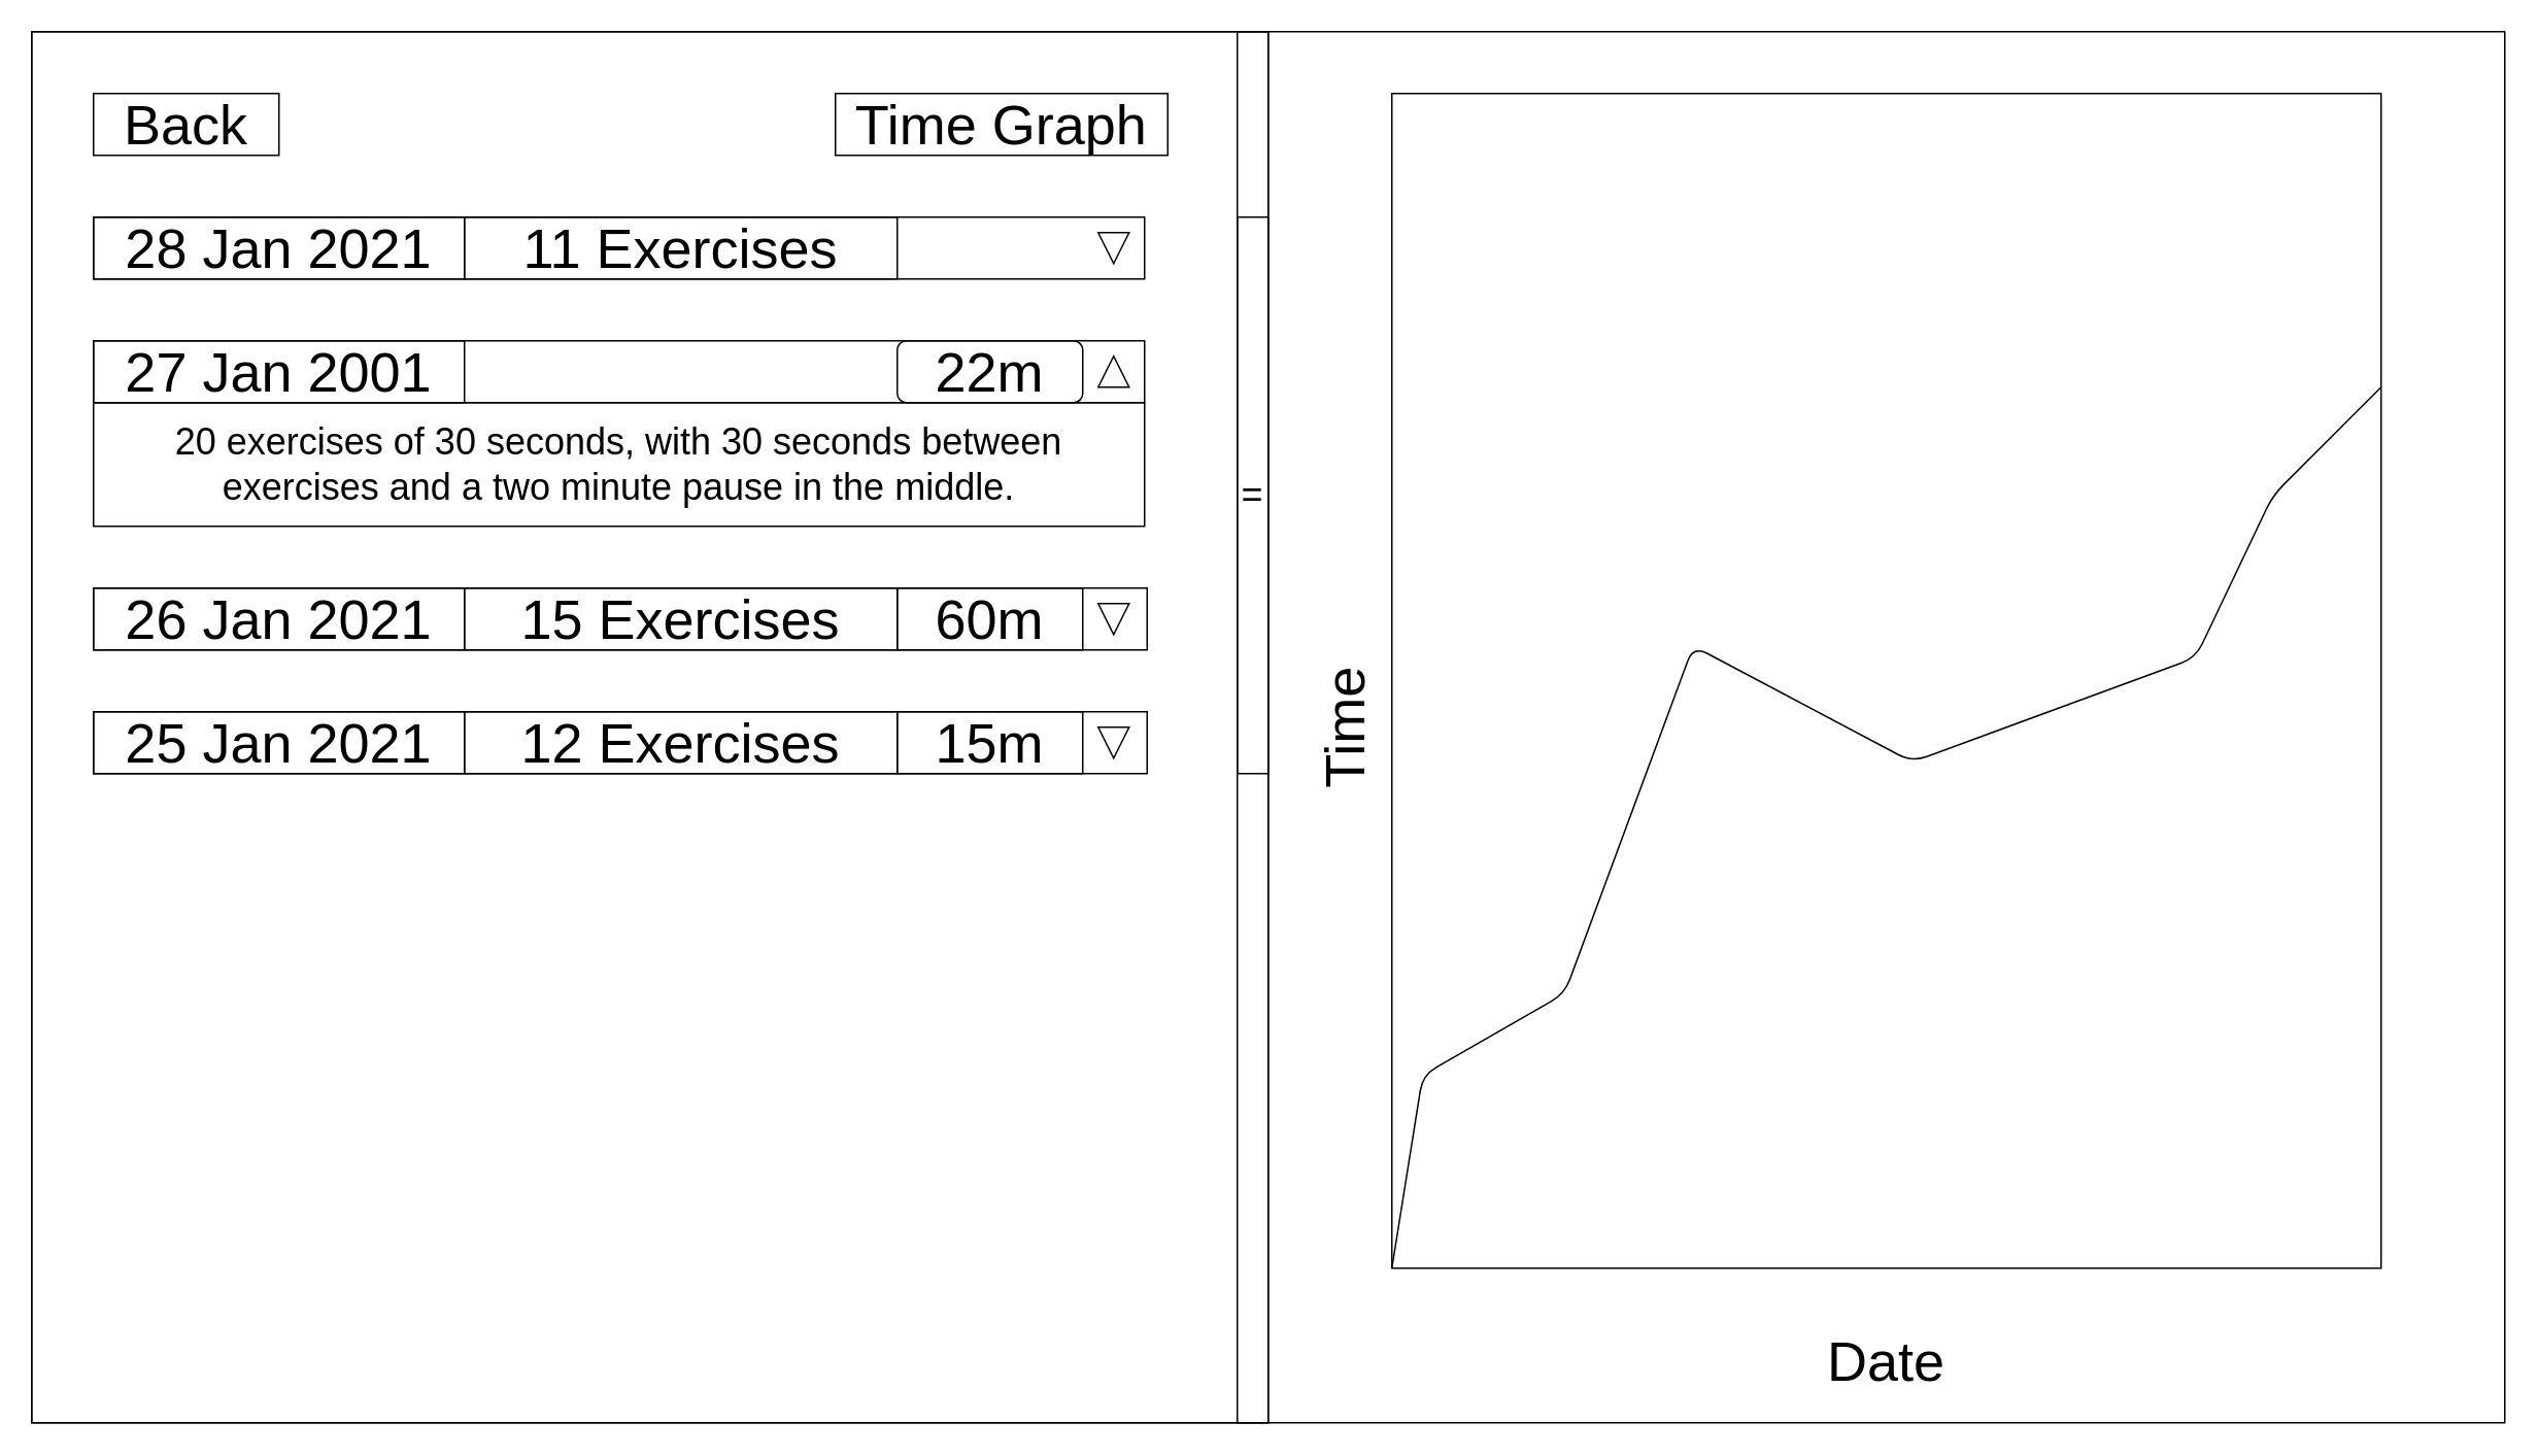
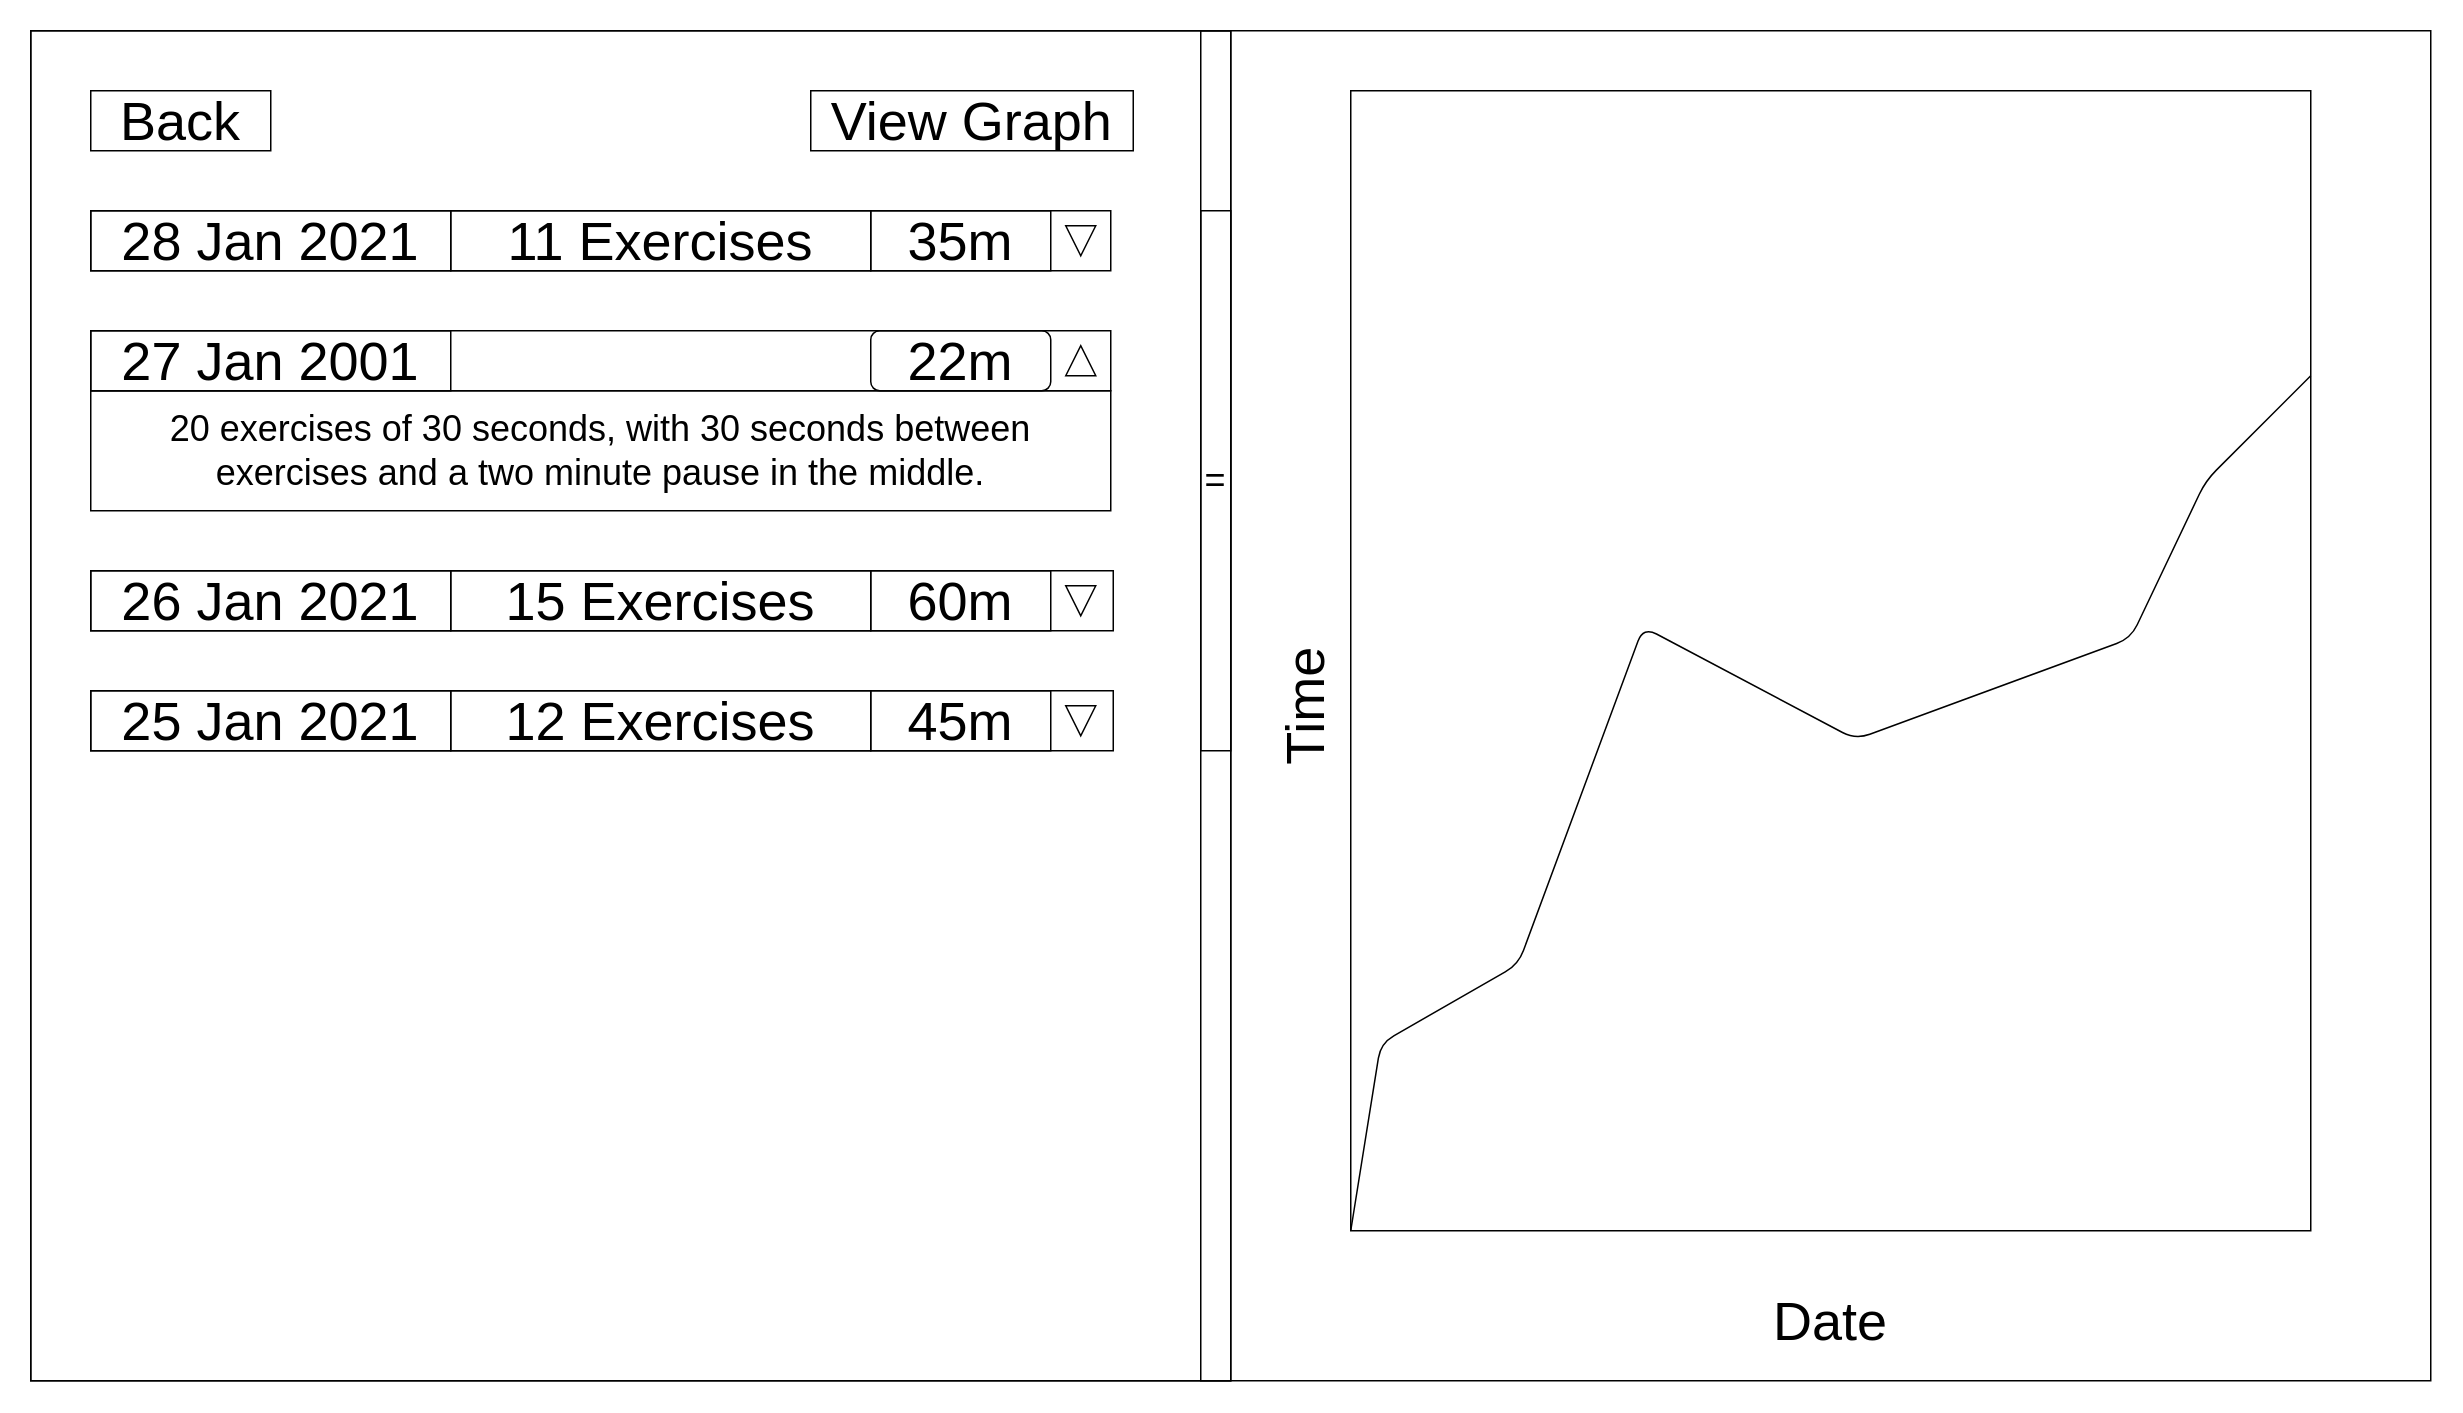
  <mxCell id="0" />
  <mxCell id="1" parent="0" />
  <mxCell id="2" value="" style="rounded=0;whiteSpace=wrap;html=1;fillColor=none;" parent="1" vertex="1"><mxGeometry width="1600.0" height="900" as="geometry" x="20" y="20" /></mxCell>
  <mxCell id="3" value="" style="rounded=0;whiteSpace=wrap;html=1;fillColor=none;" parent="1" vertex="1"><mxGeometry width="800" height="900" as="geometry" x="20" y="20" /></mxCell>
  <mxCell id="4" value="&lt;font style=&quot;font-size: 36px&quot;&gt;Back&lt;/font&gt;" style="rounded=0;whiteSpace=wrap;html=1;fillColor=none;" parent="1" vertex="1"><mxGeometry x="60" y="60" width="120" height="40" as="geometry" /></mxCell>
  <mxCell id="5" value="" style="rounded=0;whiteSpace=wrap;html=1;fillColor=none;" parent="1" vertex="1"><mxGeometry x="60" y="140" width="680" height="40" as="geometry" /></mxCell>
  <mxCell id="6" value="" style="rounded=0;whiteSpace=wrap;html=1;fillColor=none;fontStyle=1" parent="1" vertex="1"><mxGeometry x="60" y="220" width="680" height="40" as="geometry" /></mxCell>
  <mxCell id="7" value="" style="rounded=0;whiteSpace=wrap;html=1;fillColor=none;" parent="1" vertex="1"><mxGeometry x="60" y="380" width="681.67" height="40" as="geometry" /></mxCell>
  <mxCell id="8" value="" style="rounded=0;whiteSpace=wrap;html=1;fillColor=none;" parent="1" vertex="1"><mxGeometry x="900" y="60" width="640" height="760" as="geometry" /></mxCell>
  <mxCell id="9" value="" style="endArrow=none;html=1;exitX=0;exitY=1;exitDx=0;exitDy=0;entryX=1;entryY=0.25;entryDx=0;entryDy=0;" parent="1" source="8" target="8" edge="1"><mxGeometry width="50" height="50" as="geometry"><mxPoint x="736.667" y="492.5" as="sourcePoint" /><mxPoint x="778.333" y="455" as="targetPoint" /><Array as="points"><mxPoint x="920" y="695" /><mxPoint x="1011.667" y="642.5" /><mxPoint x="1095" y="417.5" /><mxPoint x="1236.667" y="492.5" /><mxPoint x="1420" y="425" /><mxPoint x="1470" y="320" /></Array></mxGeometry></mxCell>
  <mxCell id="10" value="" style="rounded=0;whiteSpace=wrap;html=1;fillColor=none;" parent="1" vertex="1"><mxGeometry x="60" y="460" width="681.67" height="40" as="geometry" /></mxCell>
  <mxCell id="11" value="" style="rounded=0;whiteSpace=wrap;html=1;fillColor=none;" parent="1" vertex="1"><mxGeometry x="800" width="20" height="900" as="geometry" y="20" /></mxCell>
  <mxCell id="12" value="&lt;font style=&quot;font-size: 24px&quot;&gt;=&lt;/font&gt;" style="rounded=0;whiteSpace=wrap;html=1;fillColor=none;" parent="1" vertex="1"><mxGeometry x="800" y="140" width="20" height="360" as="geometry" /></mxCell>
  <mxCell id="13" value="&lt;font style=&quot;font-size: 36px&quot;&gt;28 Jan 2021&lt;/font&gt;" style="rounded=0;whiteSpace=wrap;html=1;fillColor=none;" parent="1" vertex="1"><mxGeometry x="60" y="140" width="240" height="40" as="geometry" /></mxCell>
- <mxCell id="15" value="&lt;font style=&quot;font-size: 36px&quot;&gt;Time Graph&lt;/font&gt;" style="rounded=0;whiteSpace=wrap;html=1;fillColor=none;" parent="1" vertex="1"><mxGeometry x="540" y="60" width="215" height="40" as="geometry" /></mxCell>
+ <mxCell id="14" value="&lt;font style=&quot;font-size: 36px&quot;&gt;35m&lt;/font&gt;" style="rounded=0;whiteSpace=wrap;html=1;fillColor=none;" parent="1" vertex="1"><mxGeometry x="580" y="140" width="120" height="40" as="geometry" /></mxCell>
+ <mxCell id="15" value="&lt;font style=&quot;font-size: 36px&quot;&gt;View Graph&lt;/font&gt;" style="rounded=0;whiteSpace=wrap;html=1;fillColor=none;" parent="1" vertex="1"><mxGeometry x="540" y="60" width="215" height="40" as="geometry" /></mxCell>
  <mxCell id="16" value="&lt;font style=&quot;font-size: 36px&quot;&gt;27 Jan 2001&lt;/font&gt;" style="rounded=0;whiteSpace=wrap;html=1;fillColor=none;" parent="1" vertex="1"><mxGeometry x="60" y="220" width="240" height="40" as="geometry" /></mxCell>
  <mxCell id="17" value="&lt;font style=&quot;font-size: 36px&quot;&gt;26 Jan 2021&lt;/font&gt;" style="rounded=0;whiteSpace=wrap;html=1;fillColor=none;" parent="1" vertex="1"><mxGeometry x="60" y="380" width="240" height="40" as="geometry" /></mxCell>
  <mxCell id="18" value="&lt;font style=&quot;font-size: 36px&quot;&gt;25 Jan 2021&lt;/font&gt;" style="rounded=0;whiteSpace=wrap;html=1;fillColor=none;" parent="1" vertex="1"><mxGeometry x="60" y="460" width="240" height="40" as="geometry" /></mxCell>
  <mxCell id="19" value="&lt;font style=&quot;font-size: 36px&quot;&gt;22m&lt;/font&gt;" style="whiteSpace=wrap;html=1;fillColor=none;rounded=1;" parent="1" vertex="1"><mxGeometry x="580" y="220" width="120" height="40" as="geometry" /></mxCell>
  <mxCell id="20" value="&lt;font style=&quot;font-size: 36px&quot;&gt;60m&lt;/font&gt;" style="rounded=0;whiteSpace=wrap;html=1;fillColor=none;" parent="1" vertex="1"><mxGeometry x="580" y="380" width="120" height="40" as="geometry" /></mxCell>
- <mxCell id="21" value="&lt;font style=&quot;font-size: 36px&quot;&gt;15m&lt;/font&gt;" style="rounded=0;whiteSpace=wrap;html=1;fillColor=none;" parent="1" vertex="1"><mxGeometry x="580" y="460" width="120" height="40" as="geometry" /></mxCell>
+ <mxCell id="21" value="&lt;font style=&quot;font-size: 36px&quot;&gt;45m&lt;/font&gt;" style="rounded=0;whiteSpace=wrap;html=1;fillColor=none;" parent="1" vertex="1"><mxGeometry x="580" y="460" width="120" height="40" as="geometry" /></mxCell>
  <mxCell id="22" value="&lt;font style=&quot;font-size: 36px&quot;&gt;Date&lt;/font&gt;" style="text;html=1;strokeColor=none;fillColor=none;align=center;verticalAlign=middle;whiteSpace=wrap;rounded=0;" parent="1" vertex="1"><mxGeometry x="1140" y="860" width="160" height="40" as="geometry" /></mxCell>
  <mxCell id="23" value="&lt;span style=&quot;font-size: 36px&quot;&gt;Time&lt;/span&gt;" style="text;html=1;strokeColor=none;fillColor=none;align=center;verticalAlign=middle;whiteSpace=wrap;rounded=0;rotation=-90;" parent="1" vertex="1"><mxGeometry x="803.333" y="455" width="133.333" height="30" as="geometry" /></mxCell>
  <mxCell id="24" value="&lt;font style=&quot;font-size: 24px&quot;&gt;20 exercises of 30 seconds, with 30 seconds between exercises and a two minute pause in the middle.&lt;/font&gt;" style="rounded=0;whiteSpace=wrap;html=1;fillColor=none;" vertex="1" parent="1"><mxGeometry x="60" y="260" width="680" height="80" as="geometry" /></mxCell>
  <mxCell id="25" value="" style="triangle;whiteSpace=wrap;html=1;rotation=90;fillColor=none;" vertex="1" parent="1"><mxGeometry x="710" y="470" width="20" height="20" as="geometry" /></mxCell>
  <mxCell id="26" value="" style="triangle;whiteSpace=wrap;html=1;rotation=90;fillColor=none;" vertex="1" parent="1"><mxGeometry x="710" y="390" width="20" height="20" as="geometry" /></mxCell>
  <mxCell id="27" value="" style="triangle;whiteSpace=wrap;html=1;rotation=-90;fillColor=none;" vertex="1" parent="1"><mxGeometry x="710" y="230" width="20" height="20" as="geometry" /></mxCell>
  <mxCell id="28" value="" style="triangle;whiteSpace=wrap;html=1;rotation=90;fillColor=none;" vertex="1" parent="1"><mxGeometry x="710" y="150" width="20" height="20" as="geometry" /></mxCell>
  <mxCell id="29" value="&lt;font style=&quot;font-size: 36px&quot;&gt;11 Exercises&lt;/font&gt;" style="rounded=0;whiteSpace=wrap;html=1;fillColor=none;" vertex="1" parent="1"><mxGeometry x="300" y="140" width="280" height="40" as="geometry" /></mxCell>
  <mxCell id="30" value="&lt;font style=&quot;font-size: 36px&quot;&gt;15 Exercises&lt;/font&gt;" style="rounded=0;whiteSpace=wrap;html=1;fillColor=none;" vertex="1" parent="1"><mxGeometry x="300" y="380" width="280" height="40" as="geometry" /></mxCell>
  <mxCell id="31" value="&lt;font style=&quot;font-size: 36px&quot;&gt;12 Exercises&lt;/font&gt;" style="rounded=0;whiteSpace=wrap;html=1;fillColor=none;" vertex="1" parent="1"><mxGeometry x="300" y="460" width="280" height="40" as="geometry" /></mxCell>
